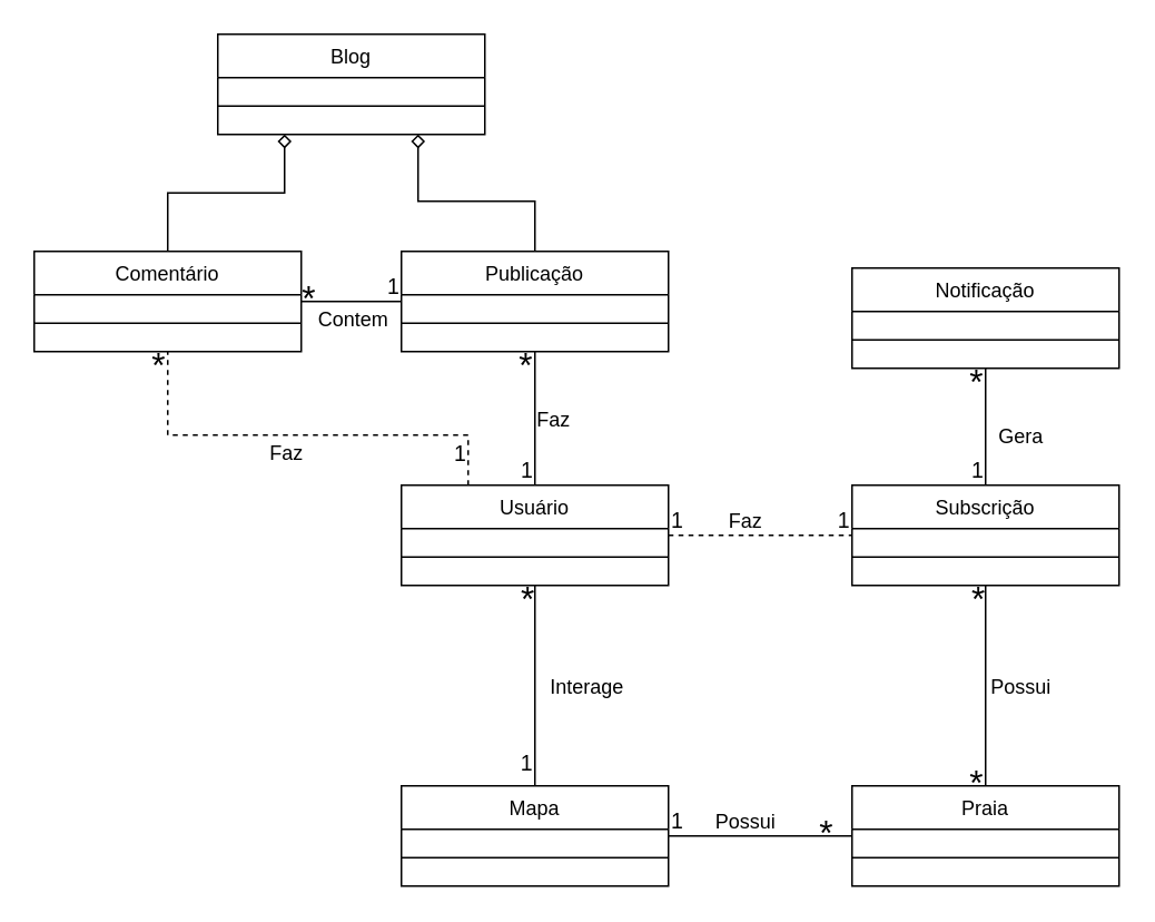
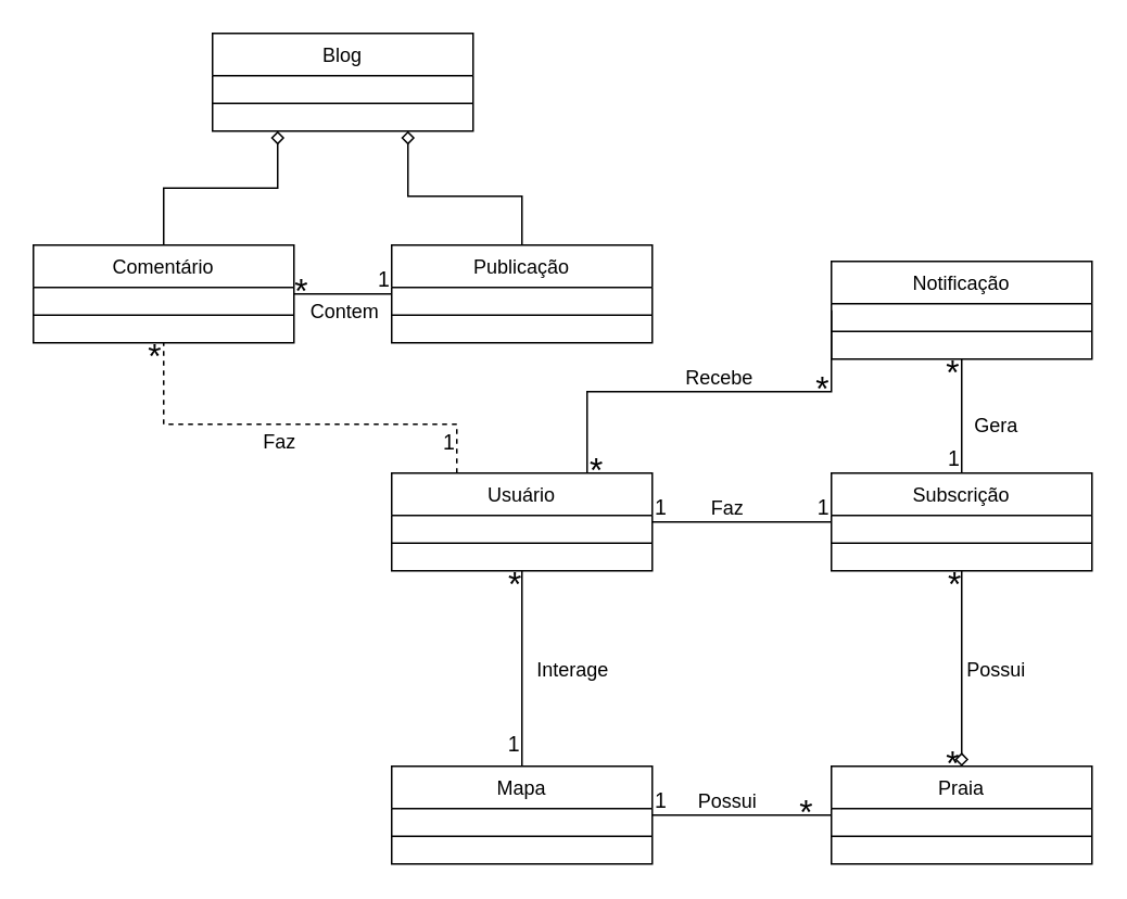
  <mxCell id="0" />
  <mxCell id="1" parent="0" />
  <mxCell id="2" value="Usuário" style="swimlane;fontStyle=0;align=center;verticalAlign=top;childLayout=stackLayout;horizontal=1;startSize=26;horizontalStack=0;resizeParent=1;resizeLast=0;collapsible=1;marginBottom=0;rounded=0;shadow=0;strokeWidth=1;" parent="1" vertex="1"><mxGeometry x="240" y="290" width="160" height="60" as="geometry"><mxRectangle x="230" y="140" width="160" height="26" as="alternateBounds" /></mxGeometry></mxCell>
  <mxCell id="3" value="" style="line;html=1;strokeWidth=1;align=left;verticalAlign=middle;spacingTop=-1;spacingLeft=3;spacingRight=3;rotatable=0;labelPosition=right;points=[];portConstraint=eastwest;" parent="2" vertex="1"><mxGeometry y="26" width="160" height="34" as="geometry" /></mxCell>
- <mxCell id="4" value="" style="endArrow=none;shadow=0;strokeWidth=1;rounded=0;curved=0;endFill=0;edgeStyle=elbowEdgeStyle;elbow=vertical;exitX=1;exitY=0.5;exitDx=0;exitDy=0;entryX=0;entryY=0.5;entryDx=0;entryDy=0;dashed=1;" parent="1" source="2" target="12" edge="1"><mxGeometry x="0.5" y="41" relative="1" as="geometry"><mxPoint x="500" y="70" as="sourcePoint" /><mxPoint x="570" y="320" as="targetPoint" /><mxPoint x="-40" y="32" as="offset" /><Array as="points"><mxPoint x="470" y="320" /></Array></mxGeometry></mxCell>
+ <mxCell id="4" value="" style="endArrow=none;shadow=0;strokeWidth=1;rounded=0;curved=0;endFill=0;edgeStyle=elbowEdgeStyle;elbow=vertical;exitX=1;exitY=0.5;exitDx=0;exitDy=0;entryX=0;entryY=0.5;entryDx=0;entryDy=0;" parent="1" source="2" target="12" edge="1"><mxGeometry x="0.5" y="41" relative="1" as="geometry"><mxPoint x="500" y="70" as="sourcePoint" /><mxPoint x="570" y="320" as="targetPoint" /><mxPoint x="-40" y="32" as="offset" /><Array as="points"><mxPoint x="470" y="320" /></Array></mxGeometry></mxCell>
  <mxCell id="5" value="1" style="resizable=0;align=left;verticalAlign=bottom;labelBackgroundColor=none;fontSize=13;" parent="4" connectable="0" vertex="1"><mxGeometry x="-1" relative="1" as="geometry"><mxPoint as="offset" /></mxGeometry></mxCell>
  <mxCell id="6" value="1" style="resizable=0;align=right;verticalAlign=bottom;labelBackgroundColor=none;fontSize=13;" parent="4" connectable="0" vertex="1"><mxGeometry x="1" relative="1" as="geometry"><mxPoint as="offset" /></mxGeometry></mxCell>
  <mxCell id="7" value="Faz" style="text;html=1;resizable=0;points=[];;align=center;verticalAlign=middle;labelBackgroundColor=none;rounded=0;shadow=0;strokeWidth=1;fontSize=12;" parent="4" vertex="1" connectable="0"><mxGeometry x="0.5" y="49" relative="1" as="geometry"><mxPoint x="-38" y="40" as="offset" /></mxGeometry></mxCell>
  <mxCell id="8" value="Blog" style="swimlane;fontStyle=0;align=center;verticalAlign=top;childLayout=stackLayout;horizontal=1;startSize=26;horizontalStack=0;resizeParent=1;resizeLast=0;collapsible=1;marginBottom=0;rounded=0;shadow=0;strokeWidth=1;" parent="1" vertex="1"><mxGeometry x="130" y="20" width="160" height="60" as="geometry"><mxRectangle x="230" y="140" width="160" height="26" as="alternateBounds" /></mxGeometry></mxCell>
  <mxCell id="9" value="" style="line;html=1;strokeWidth=1;align=left;verticalAlign=middle;spacingTop=-1;spacingLeft=3;spacingRight=3;rotatable=0;labelPosition=right;points=[];portConstraint=eastwest;" parent="8" vertex="1"><mxGeometry y="26" width="160" height="34" as="geometry" /></mxCell>
  <mxCell id="10" value="Praia" style="swimlane;fontStyle=0;align=center;verticalAlign=top;childLayout=stackLayout;horizontal=1;startSize=26;horizontalStack=0;resizeParent=1;resizeLast=0;collapsible=1;marginBottom=0;rounded=0;shadow=0;strokeWidth=1;" parent="1" vertex="1"><mxGeometry x="510" y="470" width="160" height="60" as="geometry"><mxRectangle x="230" y="140" width="160" height="26" as="alternateBounds" /></mxGeometry></mxCell>
  <mxCell id="11" value="" style="line;html=1;strokeWidth=1;align=left;verticalAlign=middle;spacingTop=-1;spacingLeft=3;spacingRight=3;rotatable=0;labelPosition=right;points=[];portConstraint=eastwest;" parent="10" vertex="1"><mxGeometry y="26" width="160" height="34" as="geometry" /></mxCell>
  <mxCell id="12" value="Subscrição" style="swimlane;fontStyle=0;align=center;verticalAlign=top;childLayout=stackLayout;horizontal=1;startSize=26;horizontalStack=0;resizeParent=1;resizeLast=0;collapsible=1;marginBottom=0;rounded=0;shadow=0;strokeWidth=1;" parent="1" vertex="1"><mxGeometry x="510" y="290" width="160" height="60" as="geometry"><mxRectangle x="230" y="140" width="160" height="26" as="alternateBounds" /></mxGeometry></mxCell>
  <mxCell id="13" value="" style="line;html=1;strokeWidth=1;align=left;verticalAlign=middle;spacingTop=-1;spacingLeft=3;spacingRight=3;rotatable=0;labelPosition=right;points=[];portConstraint=eastwest;" parent="12" vertex="1"><mxGeometry y="26" width="160" height="34" as="geometry" /></mxCell>
  <mxCell id="14" value="Mapa" style="swimlane;fontStyle=0;align=center;verticalAlign=top;childLayout=stackLayout;horizontal=1;startSize=26;horizontalStack=0;resizeParent=1;resizeLast=0;collapsible=1;marginBottom=0;rounded=0;shadow=0;strokeWidth=1;" parent="1" vertex="1"><mxGeometry x="240" y="470" width="160" height="60" as="geometry"><mxRectangle x="230" y="140" width="160" height="26" as="alternateBounds" /></mxGeometry></mxCell>
  <mxCell id="15" value="" style="line;html=1;strokeWidth=1;align=left;verticalAlign=middle;spacingTop=-1;spacingLeft=3;spacingRight=3;rotatable=0;labelPosition=right;points=[];portConstraint=eastwest;" parent="14" vertex="1"><mxGeometry y="26" width="160" height="34" as="geometry" /></mxCell>
  <mxCell id="16" value="Notificação" style="swimlane;fontStyle=0;align=center;verticalAlign=top;childLayout=stackLayout;horizontal=1;startSize=26;horizontalStack=0;resizeParent=1;resizeLast=0;collapsible=1;marginBottom=0;rounded=0;shadow=0;strokeWidth=1;" parent="1" vertex="1"><mxGeometry x="510" y="160" width="160" height="60" as="geometry"><mxRectangle x="230" y="140" width="160" height="26" as="alternateBounds" /></mxGeometry></mxCell>
  <mxCell id="17" value="" style="line;html=1;strokeWidth=1;align=left;verticalAlign=middle;spacingTop=-1;spacingLeft=3;spacingRight=3;rotatable=0;labelPosition=right;points=[];portConstraint=eastwest;" parent="16" vertex="1"><mxGeometry y="26" width="160" height="34" as="geometry" /></mxCell>
  <mxCell id="18" value="" style="endArrow=none;shadow=0;strokeWidth=1;rounded=0;curved=0;endFill=0;edgeStyle=elbowEdgeStyle;elbow=vertical;exitX=0.5;exitY=1;exitDx=0;exitDy=0;entryX=0.5;entryY=0;entryDx=0;entryDy=0;" parent="1" source="2" target="14" edge="1"><mxGeometry x="0.5" y="41" relative="1" as="geometry"><mxPoint x="350" y="420" as="sourcePoint" /><mxPoint x="480" y="420" as="targetPoint" /><mxPoint x="-40" y="32" as="offset" /><Array as="points"><mxPoint x="350" y="410" /></Array></mxGeometry></mxCell>
  <mxCell id="19" value="*" style="resizable=0;align=left;verticalAlign=bottom;labelBackgroundColor=none;fontSize=21;" parent="18" connectable="0" vertex="1"><mxGeometry x="-1" relative="1" as="geometry"><mxPoint x="-10" y="20" as="offset" /></mxGeometry></mxCell>
  <mxCell id="20" value="1" style="resizable=0;align=right;verticalAlign=bottom;labelBackgroundColor=none;fontSize=13;" parent="18" connectable="0" vertex="1"><mxGeometry x="1" relative="1" as="geometry"><mxPoint y="-5" as="offset" /></mxGeometry></mxCell>
  <mxCell id="21" value="Interage" style="text;html=1;resizable=0;points=[];;align=center;verticalAlign=middle;labelBackgroundColor=none;rounded=0;shadow=0;strokeWidth=1;fontSize=12;" parent="18" vertex="1" connectable="0"><mxGeometry x="0.5" y="49" relative="1" as="geometry"><mxPoint x="-19" y="-30" as="offset" /></mxGeometry></mxCell>
- <mxCell id="22" value="" style="endArrow=none;shadow=0;strokeWidth=1;rounded=0;curved=0;endFill=0;edgeStyle=elbowEdgeStyle;elbow=vertical;exitX=0.5;exitY=0;exitDx=0;exitDy=0;entryX=0.5;entryY=1;entryDx=0;entryDy=0;" parent="1" source="2" target="27" edge="1"><mxGeometry x="0.5" y="41" relative="1" as="geometry"><mxPoint x="300" y="240" as="sourcePoint" /><mxPoint x="480" y="220" as="targetPoint" /><mxPoint x="-40" y="32" as="offset" /><Array as="points"><mxPoint x="330" y="250" /></Array></mxGeometry></mxCell>
- <mxCell id="23" value="1" style="resizable=0;align=left;verticalAlign=bottom;labelBackgroundColor=none;fontSize=13;" parent="22" connectable="0" vertex="1"><mxGeometry x="-1" relative="1" as="geometry"><mxPoint x="-10" as="offset" /></mxGeometry></mxCell>
- <mxCell id="24" value="*" style="resizable=0;align=right;verticalAlign=bottom;labelBackgroundColor=none;fontSize=21;" parent="22" connectable="0" vertex="1"><mxGeometry x="1" relative="1" as="geometry"><mxPoint y="20" as="offset" /></mxGeometry></mxCell>
- <mxCell id="25" value="Faz" style="text;html=1;resizable=0;points=[];;align=center;verticalAlign=middle;labelBackgroundColor=none;rounded=0;shadow=0;strokeWidth=1;fontSize=12;" parent="22" vertex="1" connectable="0"><mxGeometry x="0.5" y="49" relative="1" as="geometry"><mxPoint x="59" y="20" as="offset" /></mxGeometry></mxCell>
  <mxCell id="26" style="edgeStyle=orthogonalEdgeStyle;rounded=0;orthogonalLoop=1;jettySize=auto;html=1;endArrow=diamond;endFill=0;entryX=0.75;entryY=1;entryDx=0;entryDy=0;exitX=0.5;exitY=0;exitDx=0;exitDy=0;" parent="1" source="27" target="8" edge="1"><mxGeometry relative="1" as="geometry"><mxPoint x="320" y="80" as="targetPoint" /><Array as="points"><mxPoint x="320" y="120" /><mxPoint x="250" y="120" /></Array></mxGeometry></mxCell>
  <mxCell id="27" value="Publicação" style="swimlane;fontStyle=0;align=center;verticalAlign=top;childLayout=stackLayout;horizontal=1;startSize=26;horizontalStack=0;resizeParent=1;resizeLast=0;collapsible=1;marginBottom=0;rounded=0;shadow=0;strokeWidth=1;" parent="1" vertex="1"><mxGeometry x="240" y="150" width="160" height="60" as="geometry"><mxRectangle x="230" y="140" width="160" height="26" as="alternateBounds" /></mxGeometry></mxCell>
  <mxCell id="28" value="" style="line;html=1;strokeWidth=1;align=left;verticalAlign=middle;spacingTop=-1;spacingLeft=3;spacingRight=3;rotatable=0;labelPosition=right;points=[];portConstraint=eastwest;" parent="27" vertex="1"><mxGeometry y="26" width="160" height="34" as="geometry" /></mxCell>
  <mxCell id="29" value="" style="endArrow=none;shadow=0;strokeWidth=1;rounded=0;curved=0;endFill=0;edgeStyle=elbowEdgeStyle;elbow=vertical;exitX=1;exitY=0.5;exitDx=0;exitDy=0;entryX=0;entryY=0.5;entryDx=0;entryDy=0;" parent="1" source="14" target="10" edge="1"><mxGeometry x="0.5" y="41" relative="1" as="geometry"><mxPoint x="439" y="440" as="sourcePoint" /><mxPoint x="549" y="440" as="targetPoint" /><mxPoint x="-40" y="32" as="offset" /><Array as="points"><mxPoint x="450" y="500" /></Array></mxGeometry></mxCell>
  <mxCell id="30" value="1" style="resizable=0;align=left;verticalAlign=bottom;labelBackgroundColor=none;fontSize=13;" parent="29" connectable="0" vertex="1"><mxGeometry x="-1" relative="1" as="geometry"><mxPoint as="offset" /></mxGeometry></mxCell>
  <mxCell id="31" value="*" style="resizable=0;align=right;verticalAlign=bottom;labelBackgroundColor=none;fontSize=21;" parent="29" connectable="0" vertex="1"><mxGeometry x="1" relative="1" as="geometry"><mxPoint x="-10" y="10" as="offset" /></mxGeometry></mxCell>
  <mxCell id="32" value="Possui" style="text;html=1;resizable=0;points=[];;align=center;verticalAlign=middle;labelBackgroundColor=none;rounded=0;shadow=0;strokeWidth=1;fontSize=12;" parent="29" vertex="1" connectable="0"><mxGeometry x="0.5" y="49" relative="1" as="geometry"><mxPoint x="-38" y="40" as="offset" /></mxGeometry></mxCell>
- <mxCell id="33" value="" style="endArrow=none;shadow=0;strokeWidth=1;rounded=0;curved=0;endFill=0;edgeStyle=elbowEdgeStyle;elbow=vertical;exitX=0.5;exitY=1;exitDx=0;exitDy=0;entryX=0.5;entryY=0;entryDx=0;entryDy=0;" parent="1" source="12" target="10" edge="1"><mxGeometry x="0.5" y="41" relative="1" as="geometry"><mxPoint x="535" y="400" as="sourcePoint" /><mxPoint x="645" y="400" as="targetPoint" /><mxPoint x="-40" y="32" as="offset" /><Array as="points"><mxPoint x="585" y="400" /></Array></mxGeometry></mxCell>
+ <mxCell id="33" value="" style="endArrow=diamond;shadow=0;strokeWidth=1;rounded=0;curved=0;endFill=0;edgeStyle=elbowEdgeStyle;elbow=vertical;exitX=0.5;exitY=1;exitDx=0;exitDy=0;entryX=0.5;entryY=0;entryDx=0;entryDy=0;" parent="1" source="12" target="10" edge="1"><mxGeometry x="0.5" y="41" relative="1" as="geometry"><mxPoint x="535" y="400" as="sourcePoint" /><mxPoint x="645" y="400" as="targetPoint" /><mxPoint x="-40" y="32" as="offset" /><Array as="points"><mxPoint x="585" y="400" /></Array></mxGeometry></mxCell>
  <mxCell id="34" value="*" style="resizable=0;align=left;verticalAlign=bottom;labelBackgroundColor=none;fontSize=21;" parent="33" connectable="0" vertex="1"><mxGeometry x="-1" relative="1" as="geometry"><mxPoint x="-10" y="20" as="offset" /></mxGeometry></mxCell>
  <mxCell id="35" value="*" style="resizable=0;align=right;verticalAlign=bottom;labelBackgroundColor=none;fontSize=21;" parent="33" connectable="0" vertex="1"><mxGeometry x="1" relative="1" as="geometry"><mxPoint y="10" as="offset" /></mxGeometry></mxCell>
  <mxCell id="36" value="Possui" style="text;html=1;resizable=0;points=[];;align=center;verticalAlign=middle;labelBackgroundColor=none;rounded=0;shadow=0;strokeWidth=1;fontSize=12;" parent="33" vertex="1" connectable="0"><mxGeometry x="0.5" y="49" relative="1" as="geometry"><mxPoint x="-29" y="-30" as="offset" /></mxGeometry></mxCell>
  <mxCell id="37" value="" style="endArrow=none;shadow=0;strokeWidth=1;rounded=0;curved=0;endFill=0;edgeStyle=elbowEdgeStyle;elbow=vertical;exitX=0.5;exitY=0;exitDx=0;exitDy=0;entryX=0.5;entryY=1;entryDx=0;entryDy=0;" parent="1" source="12" target="16" edge="1"><mxGeometry x="0.5" y="41" relative="1" as="geometry"><mxPoint x="750" y="220" as="sourcePoint" /><mxPoint x="750" y="340" as="targetPoint" /><mxPoint x="-40" y="32" as="offset" /><Array as="points"><mxPoint x="610" y="260" /></Array></mxGeometry></mxCell>
  <mxCell id="38" value="1" style="resizable=0;align=left;verticalAlign=bottom;labelBackgroundColor=none;fontSize=13;" parent="37" connectable="0" vertex="1"><mxGeometry x="-1" relative="1" as="geometry"><mxPoint x="-10" as="offset" /></mxGeometry></mxCell>
  <mxCell id="39" value="*" style="resizable=0;align=right;verticalAlign=bottom;labelBackgroundColor=none;fontSize=21;" parent="37" connectable="0" vertex="1"><mxGeometry x="1" relative="1" as="geometry"><mxPoint y="20" as="offset" /></mxGeometry></mxCell>
  <mxCell id="40" value="Gera" style="text;html=1;resizable=0;points=[];;align=center;verticalAlign=middle;labelBackgroundColor=none;rounded=0;shadow=0;strokeWidth=1;fontSize=12;" parent="37" vertex="1" connectable="0"><mxGeometry x="0.5" y="49" relative="1" as="geometry"><mxPoint x="69" y="23" as="offset" /></mxGeometry></mxCell>
+ <mxCell id="41" value="" style="endArrow=none;shadow=0;strokeWidth=1;rounded=0;curved=0;endFill=0;edgeStyle=elbowEdgeStyle;elbow=vertical;exitX=0.75;exitY=0;exitDx=0;exitDy=0;entryX=0;entryY=0.5;entryDx=0;entryDy=0;" parent="1" source="2" target="16" edge="1"><mxGeometry x="0.5" y="41" relative="1" as="geometry"><mxPoint x="384" y="270" as="sourcePoint" /><mxPoint x="494" y="270" as="targetPoint" /><mxPoint x="-40" y="32" as="offset" /><Array as="points"><mxPoint x="450" y="240" /></Array></mxGeometry></mxCell>
+ <mxCell id="42" value="*" style="resizable=0;align=left;verticalAlign=bottom;labelBackgroundColor=none;fontSize=21;" parent="41" connectable="0" vertex="1"><mxGeometry x="-1" relative="1" as="geometry"><mxPoint y="10" as="offset" /></mxGeometry></mxCell>
+ <mxCell id="43" value="*" style="resizable=0;align=right;verticalAlign=bottom;labelBackgroundColor=none;fontSize=21;" parent="41" connectable="0" vertex="1"><mxGeometry x="1" relative="1" as="geometry"><mxPoint y="60" as="offset" /></mxGeometry></mxCell>
+ <mxCell id="44" value="Recebe" style="text;html=1;resizable=0;points=[];;align=center;verticalAlign=middle;labelBackgroundColor=none;rounded=0;shadow=0;strokeWidth=1;fontSize=12;" parent="41" vertex="1" connectable="0"><mxGeometry x="0.5" y="49" relative="1" as="geometry"><mxPoint x="-58" y="40" as="offset" /></mxGeometry></mxCell>
  <mxCell id="45" value="Comentário" style="swimlane;fontStyle=0;align=center;verticalAlign=top;childLayout=stackLayout;horizontal=1;startSize=26;horizontalStack=0;resizeParent=1;resizeLast=0;collapsible=1;marginBottom=0;rounded=0;shadow=0;strokeWidth=1;" vertex="1" parent="1"><mxGeometry x="20" y="150" width="160" height="60" as="geometry"><mxRectangle x="230" y="140" width="160" height="26" as="alternateBounds" /></mxGeometry></mxCell>
  <mxCell id="46" value="" style="line;html=1;strokeWidth=1;align=left;verticalAlign=middle;spacingTop=-1;spacingLeft=3;spacingRight=3;rotatable=0;labelPosition=right;points=[];portConstraint=eastwest;" vertex="1" parent="45"><mxGeometry y="26" width="160" height="34" as="geometry" /></mxCell>
  <mxCell id="47" value="" style="endArrow=none;shadow=0;strokeWidth=1;rounded=0;curved=0;endFill=0;edgeStyle=elbowEdgeStyle;elbow=vertical;exitX=0.25;exitY=0;exitDx=0;exitDy=0;entryX=0.5;entryY=1;entryDx=0;entryDy=0;dashed=1;" edge="1" parent="1" source="2" target="45"><mxGeometry x="0.5" y="41" relative="1" as="geometry"><mxPoint x="170" y="320" as="sourcePoint" /><mxPoint x="170" y="240" as="targetPoint" /><mxPoint x="-40" y="32" as="offset" /><Array as="points"><mxPoint x="200" y="260" /></Array></mxGeometry></mxCell>
  <mxCell id="48" value="1" style="resizable=0;align=left;verticalAlign=bottom;labelBackgroundColor=none;fontSize=13;" connectable="0" vertex="1" parent="47"><mxGeometry x="-1" relative="1" as="geometry"><mxPoint x="-10" y="-10" as="offset" /></mxGeometry></mxCell>
  <mxCell id="49" value="*" style="resizable=0;align=right;verticalAlign=bottom;labelBackgroundColor=none;fontSize=21;" connectable="0" vertex="1" parent="47"><mxGeometry x="1" relative="1" as="geometry"><mxPoint y="20" as="offset" /></mxGeometry></mxCell>
  <mxCell id="50" value="Faz" style="text;html=1;resizable=0;points=[];;align=center;verticalAlign=middle;labelBackgroundColor=none;rounded=0;shadow=0;strokeWidth=1;fontSize=12;" vertex="1" connectable="0" parent="47"><mxGeometry x="0.5" y="49" relative="1" as="geometry"><mxPoint x="55" y="-39" as="offset" /></mxGeometry></mxCell>
  <mxCell id="51" value="" style="endArrow=none;shadow=0;strokeWidth=1;rounded=0;curved=0;endFill=0;edgeStyle=elbowEdgeStyle;elbow=vertical;exitX=0;exitY=0.5;exitDx=0;exitDy=0;entryX=1;entryY=0.5;entryDx=0;entryDy=0;" edge="1" parent="1" source="27" target="45"><mxGeometry x="0.5" y="41" relative="1" as="geometry"><mxPoint x="280" y="390" as="sourcePoint" /><mxPoint x="100" y="310" as="targetPoint" /><mxPoint x="-40" y="32" as="offset" /><Array as="points"><mxPoint x="210" y="180" /></Array></mxGeometry></mxCell>
  <mxCell id="52" value="1" style="resizable=0;align=left;verticalAlign=bottom;labelBackgroundColor=none;fontSize=13;" connectable="0" vertex="1" parent="51"><mxGeometry x="-1" relative="1" as="geometry"><mxPoint x="-10" as="offset" /></mxGeometry></mxCell>
  <mxCell id="53" value="*" style="resizable=0;align=right;verticalAlign=bottom;labelBackgroundColor=none;fontSize=21;" connectable="0" vertex="1" parent="51"><mxGeometry x="1" relative="1" as="geometry"><mxPoint x="10" y="10" as="offset" /></mxGeometry></mxCell>
  <mxCell id="54" value="Contem" style="text;html=1;resizable=0;points=[];;align=center;verticalAlign=middle;labelBackgroundColor=none;rounded=0;shadow=0;strokeWidth=1;fontSize=12;" vertex="1" connectable="0" parent="51"><mxGeometry x="0.5" y="49" relative="1" as="geometry"><mxPoint x="15" y="-39" as="offset" /></mxGeometry></mxCell>
  <mxCell id="55" style="edgeStyle=orthogonalEdgeStyle;rounded=0;orthogonalLoop=1;jettySize=auto;html=1;endArrow=diamond;endFill=0;exitX=0.5;exitY=0;exitDx=0;exitDy=0;entryX=0.25;entryY=1;entryDx=0;entryDy=0;" edge="1" parent="1" source="45" target="8"><mxGeometry relative="1" as="geometry"><mxPoint x="330" y="160" as="sourcePoint" /><mxPoint x="280" y="40" as="targetPoint" /></mxGeometry></mxCell>
